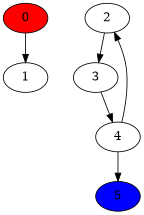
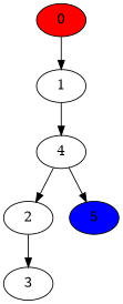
  digraph {
    0 [fillcolor=red style=filled]
    1
    2
    3
    4
    5 [fillcolor=blue style=filled]
    0 -> 1
    2 -> 3
-   3 -> 4
+   1 -> 4
    4 -> 2
    4 -> 5
  }
